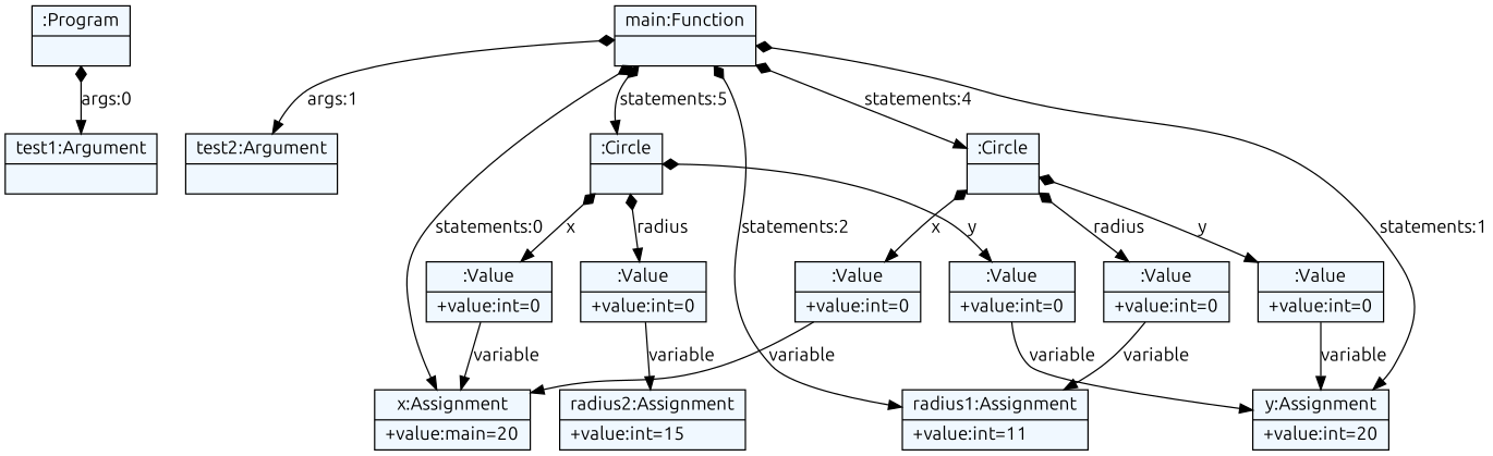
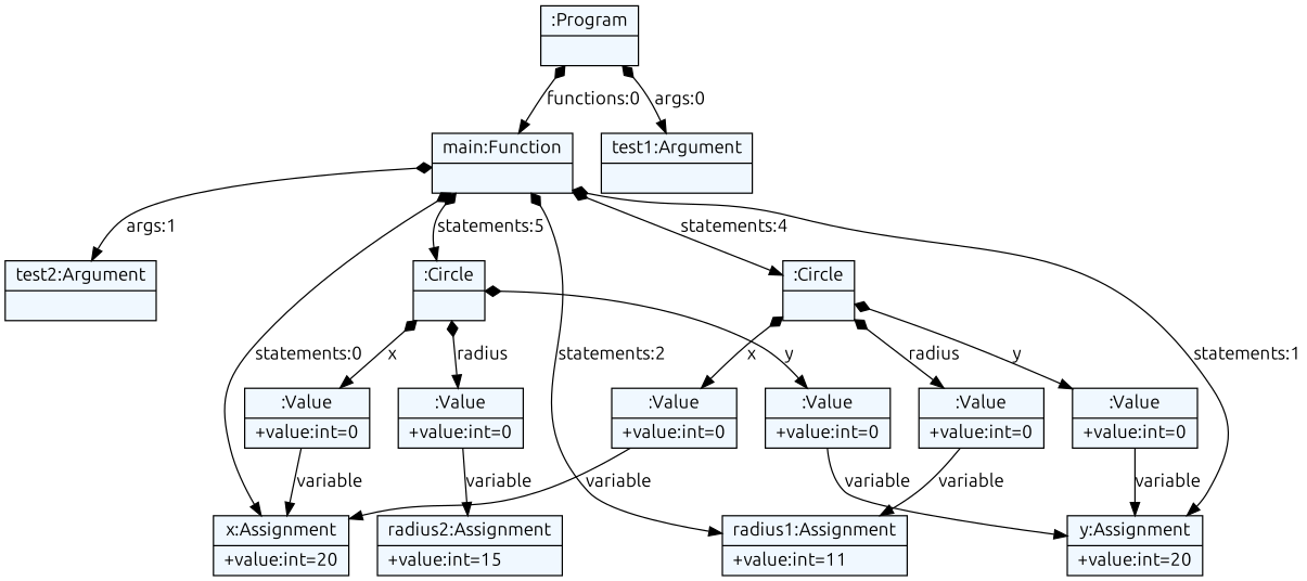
  digraph {
    fontname=Ubuntu
    fontsize=8
    nodesep=0.3
    node [fillcolor=aliceblue fontname=Ubuntu shape=record style=filled]
    edge [arrowtail=diamond dir=both fontname=Ubuntu]
    n1 [label="{:Program|}"]
    n2 [label="{main:Function|}"]
    n3 [label="{test1:Argument|}"]
    n4 [label="{test2:Argument|}"]
-   n5 [label="{x:Assignment|+value:main=20\l}"]
+   n5 [label="{x:Assignment|+value:int=20\l}"]
    n6 [label="{y:Assignment|+value:int=20\l}"]
    n7 [label="{radius1:Assignment|+value:int=11\l}"]
    n8 [label="{:Circle|}"]
    n9 [label="{:Circle|}"]
    n10 [label="{radius2:Assignment|+value:int=15\l}"]
    n11 [label="{:Value|+value:int=0\l}"]
    n12 [label="{:Value|+value:int=0\l}"]
    n13 [label="{:Value|+value:int=0\l}"]
    n14 [label="{:Value|+value:int=0\l}"]
    n15 [label="{:Value|+value:int=0\l}"]
    n16 [label="{:Value|+value:int=0\l}"]
+   n1 -> n2 [label="functions:0"]
    n1 -> n3 [label="args:0"]
    n2 -> n4 [label="args:1"]
    n2 -> n5 [label="statements:0"]
    n2 -> n6 [label="statements:1"]
    n2 -> n7 [label="statements:2"]
    n2 -> n8 [label="statements:4"]
    n2 -> n9 [label="statements:5"]
    n8 -> n11 [label=x]
    n8 -> n12 [label=y]
    n8 -> n13 [label=radius]
    n9 -> n14 [label=x]
    n9 -> n15 [label=y]
    n9 -> n16 [label=radius]
    n11 -> n5 [arrowtail=empty dir=black label=variable]
    n12 -> n6 [arrowtail=empty dir=black label=variable]
    n13 -> n7 [arrowtail=empty dir=black label=variable]
    n14 -> n5 [arrowtail=empty dir=black label=variable]
    n15 -> n6 [arrowtail=empty dir=black label=variable]
    n16 -> n10 [arrowtail=empty dir=black label=variable]
  }
